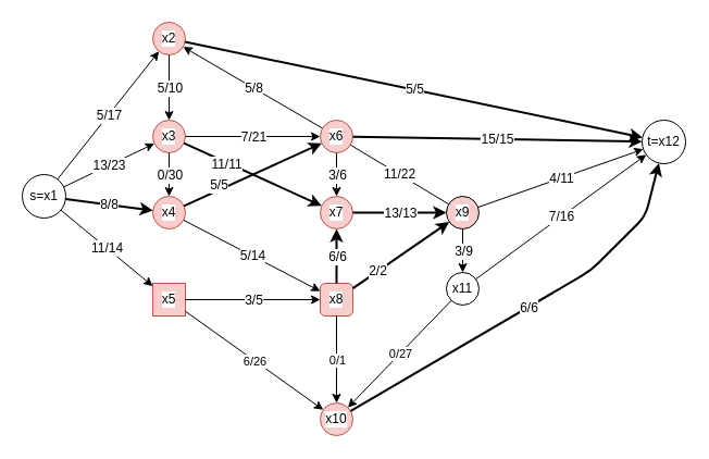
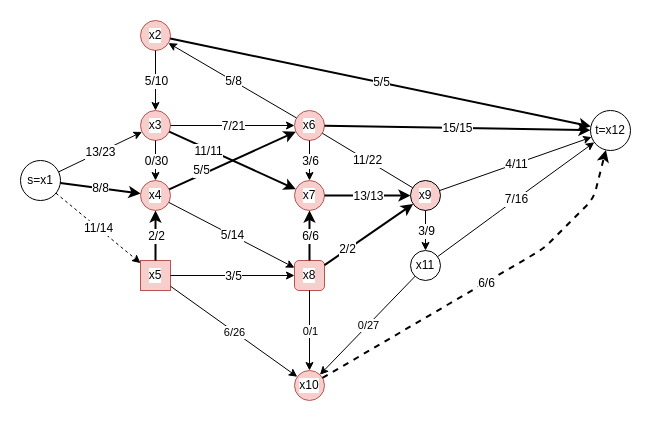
  <mxCell id="0" />
  <mxCell id="1" parent="0" />
  <mxCell id="2" value="s=x1" style="ellipse;whiteSpace=wrap;html=1;aspect=fixed;fontSize=12;labelBackgroundColor=#ffffff;" parent="1" vertex="1"><mxGeometry x="20" y="160" width="40" height="40" as="geometry" /></mxCell>
  <mxCell id="3" value="x2" style="ellipse;whiteSpace=wrap;html=1;aspect=fixed;fontSize=12;labelBackgroundColor=#ffffff;fillColor=#f8cecc;strokeColor=#b85450;" parent="1" vertex="1"><mxGeometry x="140" y="20" width="30" height="30" as="geometry" /></mxCell>
  <mxCell id="4" value="x3" style="ellipse;whiteSpace=wrap;html=1;aspect=fixed;fontSize=12;labelBackgroundColor=#ffffff;fillColor=#f8cecc;strokeColor=#b85450;" parent="1" vertex="1"><mxGeometry x="140" y="110" width="30" height="30" as="geometry" /></mxCell>
  <mxCell id="5" value="x4" style="ellipse;whiteSpace=wrap;html=1;aspect=fixed;fontSize=12;labelBackgroundColor=#ffffff;fillColor=#f8cecc;strokeColor=#b85450;" parent="1" vertex="1"><mxGeometry x="140" y="180" width="30" height="30" as="geometry" /></mxCell>
  <mxCell id="6" value="x5" style="whiteSpace=wrap;html=1;aspect=fixed;labelBackgroundColor=#ffffff;fillColor=#f8cecc;strokeColor=#b85450;rounded=0;" parent="1" vertex="1"><mxGeometry x="140" y="260" width="30" height="30" as="geometry" /></mxCell>
- <mxCell id="7" value="" style="endArrow=classic;html=1;fontSize=12;labelBackgroundColor=#ffffff;" parent="1" source="2" target="3" edge="1"><mxGeometry relative="1" as="geometry"><mxPoint x="80" y="170" as="sourcePoint" /><mxPoint x="120" y="200" as="targetPoint" /></mxGeometry></mxCell>
- <mxCell id="8" value="5/17" style="edgeLabel;resizable=0;html=1;align=center;verticalAlign=middle;fontSize=12;labelBackgroundColor=#ffffff;" parent="7" connectable="0" vertex="1"><mxGeometry relative="1" as="geometry" /></mxCell>
  <mxCell id="9" value="" style="endArrow=classic;html=1;fillColor=#f8cecc;fontSize=12;labelBackgroundColor=#ffffff;" parent="1" source="2" target="4" edge="1"><mxGeometry relative="1" as="geometry"><mxPoint x="10" y="200" as="sourcePoint" /><mxPoint x="110" y="200" as="targetPoint" /></mxGeometry></mxCell>
  <mxCell id="10" value="13/23" style="edgeLabel;resizable=0;html=1;align=center;verticalAlign=middle;fontSize=12;labelBackgroundColor=#ffffff;" parent="9" connectable="0" vertex="1"><mxGeometry relative="1" as="geometry" /></mxCell>
  <mxCell id="11" value="" style="endArrow=classic;html=1;fontSize=12;strokeWidth=2;labelBackgroundColor=#ffffff;" parent="1" source="2" target="5" edge="1"><mxGeometry relative="1" as="geometry"><mxPoint x="0" y="200" as="sourcePoint" /><mxPoint x="100" y="200" as="targetPoint" /></mxGeometry></mxCell>
  <mxCell id="12" value="8/8" style="edgeLabel;resizable=0;html=1;align=center;verticalAlign=middle;fontSize=12;labelBackgroundColor=#ffffff;" parent="11" connectable="0" vertex="1"><mxGeometry relative="1" as="geometry" /></mxCell>
- <mxCell id="13" value="" style="endArrow=classic;html=1;fontSize=12;labelBackgroundColor=#ffffff;" parent="1" source="2" target="6" edge="1"><mxGeometry relative="1" as="geometry"><mxPoint x="0" y="200" as="sourcePoint" /><mxPoint x="100" y="200" as="targetPoint" /></mxGeometry></mxCell>
+ <mxCell id="13" value="" style="endArrow=classic;html=1;fontSize=12;labelBackgroundColor=#ffffff;dashed=1;" parent="1" source="2" target="6" edge="1"><mxGeometry relative="1" as="geometry"><mxPoint x="0" y="200" as="sourcePoint" /><mxPoint x="100" y="200" as="targetPoint" /></mxGeometry></mxCell>
  <mxCell id="14" value="11/14" style="edgeLabel;resizable=0;html=1;align=center;verticalAlign=middle;fontSize=12;labelBackgroundColor=#ffffff;" parent="13" connectable="0" vertex="1"><mxGeometry relative="1" as="geometry" /></mxCell>
  <mxCell id="15" value="" style="endArrow=classic;html=1;fontSize=12;labelBackgroundColor=#ffffff;" parent="1" source="3" target="4" edge="1"><mxGeometry relative="1" as="geometry"><mxPoint x="160" y="200" as="sourcePoint" /><mxPoint x="260" y="200" as="targetPoint" /></mxGeometry></mxCell>
  <mxCell id="16" value="5/10" style="edgeLabel;resizable=0;html=1;align=center;verticalAlign=middle;fontSize=12;labelBackgroundColor=#ffffff;" parent="15" connectable="0" vertex="1"><mxGeometry relative="1" as="geometry" /></mxCell>
  <mxCell id="17" value="t=x12" style="ellipse;whiteSpace=wrap;html=1;aspect=fixed;fontSize=12;" parent="1" vertex="1"><mxGeometry x="590" y="110" width="40" height="40" as="geometry" /></mxCell>
  <mxCell id="18" value="" style="endArrow=classic;html=1;fontSize=12;strokeWidth=2;labelBackgroundColor=#ffffff;" parent="1" source="3" target="17" edge="1"><mxGeometry relative="1" as="geometry"><mxPoint x="170" y="200" as="sourcePoint" /><mxPoint x="270" y="200" as="targetPoint" /></mxGeometry></mxCell>
  <mxCell id="19" value="&lt;font&gt;5/5&lt;/font&gt;" style="edgeLabel;resizable=0;html=1;align=center;verticalAlign=middle;fontSize=12;labelBackgroundColor=#ffffff;" parent="18" connectable="0" vertex="1"><mxGeometry relative="1" as="geometry" /></mxCell>
  <mxCell id="20" value="" style="endArrow=classic;html=1;fontSize=12;labelBackgroundColor=#ffffff;" parent="1" source="4" target="5" edge="1"><mxGeometry relative="1" as="geometry"><mxPoint x="170" y="160" as="sourcePoint" /><mxPoint x="270" y="160" as="targetPoint" /></mxGeometry></mxCell>
  <mxCell id="21" value="0/30" style="edgeLabel;resizable=0;html=1;align=center;verticalAlign=middle;fontSize=12;labelBackgroundColor=#ffffff;" parent="20" connectable="0" vertex="1"><mxGeometry relative="1" as="geometry" /></mxCell>
  <mxCell id="22" value="x6" style="ellipse;whiteSpace=wrap;html=1;aspect=fixed;fontSize=12;labelBackgroundColor=#ffffff;fillColor=#f8cecc;strokeColor=#b85450;" parent="1" vertex="1"><mxGeometry x="294" y="110" width="30" height="30" as="geometry" /></mxCell>
  <mxCell id="23" value="" style="endArrow=classic;html=1;fillColor=#dae8fc;fontSize=12;labelBackgroundColor=#ffffff;" parent="1" source="4" target="22" edge="1"><mxGeometry relative="1" as="geometry"><mxPoint x="170" y="160" as="sourcePoint" /><mxPoint x="270" y="160" as="targetPoint" /></mxGeometry></mxCell>
  <mxCell id="24" value="7/21" style="edgeLabel;resizable=0;html=1;align=center;verticalAlign=middle;fontSize=12;labelBackgroundColor=#ffffff;" parent="23" connectable="0" vertex="1"><mxGeometry relative="1" as="geometry" /></mxCell>
  <mxCell id="25" value="x7" style="ellipse;whiteSpace=wrap;html=1;aspect=fixed;fontSize=12;labelBackgroundColor=#ffffff;fillColor=#f8cecc;strokeColor=#b85450;" parent="1" vertex="1"><mxGeometry x="294" y="180" width="30" height="30" as="geometry" /></mxCell>
  <mxCell id="26" value="" style="endArrow=classic;html=1;strokeWidth=2;fontSize=12;labelBackgroundColor=#ffffff;" parent="1" source="4" target="25" edge="1"><mxGeometry relative="1" as="geometry"><mxPoint x="170" y="160" as="sourcePoint" /><mxPoint x="270" y="160" as="targetPoint" /></mxGeometry></mxCell>
  <mxCell id="27" value="11/11" style="edgeLabel;resizable=0;html=1;align=center;verticalAlign=middle;fontSize=12;labelBackgroundColor=#ffffff;" parent="26" connectable="0" vertex="1"><mxGeometry relative="1" as="geometry"><mxPoint x="-25.07" y="-10.02" as="offset" /></mxGeometry></mxCell>
  <mxCell id="28" value="" style="endArrow=classic;html=1;fontSize=12;strokeWidth=2;labelBackgroundColor=#ffffff;" parent="1" source="5" target="22" edge="1"><mxGeometry relative="1" as="geometry"><mxPoint x="170" y="160" as="sourcePoint" /><mxPoint x="240" y="230" as="targetPoint" /></mxGeometry></mxCell>
  <mxCell id="29" value="&lt;font&gt;5/5&lt;/font&gt;" style="edgeLabel;resizable=0;html=1;align=center;verticalAlign=middle;fontSize=12;labelBackgroundColor=#ffffff;" parent="28" connectable="0" vertex="1"><mxGeometry relative="1" as="geometry"><mxPoint x="-31.95" y="9.96" as="offset" /></mxGeometry></mxCell>
  <mxCell id="30" value="x8" style="whiteSpace=wrap;html=1;aspect=fixed;labelBackgroundColor=#ffffff;fillColor=#f8cecc;strokeColor=#b85450;rounded=1;" parent="1" vertex="1"><mxGeometry x="294" y="260" width="30" height="30" as="geometry" /></mxCell>
  <mxCell id="31" value="" style="endArrow=classic;html=1;fontSize=12;labelBackgroundColor=#ffffff;" parent="1" source="5" target="30" edge="1"><mxGeometry relative="1" as="geometry"><mxPoint x="170" y="160" as="sourcePoint" /><mxPoint x="270" y="160" as="targetPoint" /></mxGeometry></mxCell>
  <mxCell id="32" value="&lt;font&gt;5/14&lt;/font&gt;" style="edgeLabel;resizable=0;html=1;align=center;verticalAlign=middle;fontSize=12;labelBackgroundColor=#ffffff;" parent="31" connectable="0" vertex="1"><mxGeometry relative="1" as="geometry" /></mxCell>
+ <mxCell id="33" value="" style="endArrow=classic;html=1;fontSize=12;strokeWidth=2;labelBackgroundColor=#ffffff;" parent="1" source="6" target="5" edge="1"><mxGeometry relative="1" as="geometry"><mxPoint x="170" y="160" as="sourcePoint" /><mxPoint x="270" y="160" as="targetPoint" /></mxGeometry></mxCell>
+ <mxCell id="34" value="2/2" style="edgeLabel;resizable=0;html=1;align=center;verticalAlign=middle;fontSize=12;labelBackgroundColor=#ffffff;" parent="33" connectable="0" vertex="1"><mxGeometry relative="1" as="geometry" /></mxCell>
  <mxCell id="35" value="" style="endArrow=classic;html=1;fontSize=12;labelBackgroundColor=#ffffff;" parent="1" source="6" target="30" edge="1"><mxGeometry relative="1" as="geometry"><mxPoint x="170" y="160" as="sourcePoint" /><mxPoint x="270" y="160" as="targetPoint" /></mxGeometry></mxCell>
  <mxCell id="36" value="3/5" style="edgeLabel;resizable=0;html=1;align=center;verticalAlign=middle;fontSize=12;labelBackgroundColor=#ffffff;" parent="35" connectable="0" vertex="1"><mxGeometry relative="1" as="geometry" /></mxCell>
  <mxCell id="37" value="x10" style="ellipse;whiteSpace=wrap;html=1;aspect=fixed;labelBackgroundColor=#ffffff;fillColor=#f8cecc;strokeColor=#b85450;" parent="1" vertex="1"><mxGeometry x="294" y="370" width="30" height="30" as="geometry" /></mxCell>
  <mxCell id="38" value="" style="endArrow=classic;html=1;labelBackgroundColor=#ffffff;" parent="1" source="6" target="37" edge="1"><mxGeometry relative="1" as="geometry"><mxPoint x="160" y="200" as="sourcePoint" /><mxPoint x="260" y="200" as="targetPoint" /></mxGeometry></mxCell>
  <mxCell id="39" value="6/26" style="edgeLabel;resizable=0;html=1;align=center;verticalAlign=middle;labelBackgroundColor=#ffffff;" parent="38" connectable="0" vertex="1"><mxGeometry relative="1" as="geometry" /></mxCell>
  <mxCell id="40" value="" style="endArrow=classic;html=1;fontSize=12;labelBackgroundColor=#ffffff;" parent="1" source="22" target="3" edge="1"><mxGeometry relative="1" as="geometry"><mxPoint x="160" y="200" as="sourcePoint" /><mxPoint x="260" y="200" as="targetPoint" /></mxGeometry></mxCell>
  <mxCell id="41" value="&lt;font&gt;5/8&lt;/font&gt;" style="edgeLabel;resizable=0;html=1;align=center;verticalAlign=middle;fontSize=12;labelBackgroundColor=#ffffff;" parent="40" connectable="0" vertex="1"><mxGeometry relative="1" as="geometry" /></mxCell>
  <mxCell id="42" value="" style="endArrow=classic;html=1;fontSize=12;labelBackgroundColor=#ffffff;" parent="1" source="22" target="25" edge="1"><mxGeometry relative="1" as="geometry"><mxPoint x="160" y="200" as="sourcePoint" /><mxPoint x="260" y="200" as="targetPoint" /></mxGeometry></mxCell>
  <mxCell id="43" value="3/6" style="edgeLabel;resizable=0;html=1;align=center;verticalAlign=middle;fontSize=12;labelBackgroundColor=#ffffff;" parent="42" connectable="0" vertex="1"><mxGeometry relative="1" as="geometry" /></mxCell>
  <mxCell id="44" value="" style="endArrow=classic;html=1;fontSize=12;labelBackgroundColor=#ffffff;strokeWidth=2;" parent="1" source="22" target="17" edge="1"><mxGeometry relative="1" as="geometry"><mxPoint x="160" y="200" as="sourcePoint" /><mxPoint x="260" y="200" as="targetPoint" /></mxGeometry></mxCell>
  <mxCell id="45" value="15/15" style="edgeLabel;resizable=0;html=1;align=center;verticalAlign=middle;fontSize=12;labelBackgroundColor=#ffffff;" parent="44" connectable="0" vertex="1"><mxGeometry relative="1" as="geometry" /></mxCell>
  <mxCell id="46" value="x9" style="ellipse;whiteSpace=wrap;html=1;aspect=fixed;fontSize=12;labelBackgroundColor=#ffffff;fillColor=#f8cecc;" parent="1" vertex="1"><mxGeometry x="410" y="180" width="30" height="30" as="geometry" /></mxCell>
  <mxCell id="47" value="" style="endArrow=classic;html=1;fontSize=12;labelBackgroundColor=#ffffff;strokeWidth=2;" parent="1" source="25" target="46" edge="1"><mxGeometry relative="1" as="geometry"><mxPoint x="350" y="200" as="sourcePoint" /><mxPoint x="450" y="200" as="targetPoint" /></mxGeometry></mxCell>
  <mxCell id="48" value="13/13" style="edgeLabel;resizable=0;html=1;align=center;verticalAlign=middle;fontSize=12;labelBackgroundColor=#ffffff;" parent="47" connectable="0" vertex="1"><mxGeometry relative="1" as="geometry" /></mxCell>
  <mxCell id="49" value="x11" style="ellipse;whiteSpace=wrap;html=1;aspect=fixed;fontSize=12;labelBackgroundColor=#ffffff;" parent="1" vertex="1"><mxGeometry x="410" y="250" width="30" height="30" as="geometry" /></mxCell>
  <mxCell id="50" value="" style="endArrow=classic;html=1;fontSize=12;labelBackgroundColor=#ffffff;strokeWidth=2;" parent="1" source="30" target="25" edge="1"><mxGeometry relative="1" as="geometry"><mxPoint x="350" y="200" as="sourcePoint" /><mxPoint x="450" y="200" as="targetPoint" /></mxGeometry></mxCell>
  <mxCell id="51" value="&lt;font&gt;6/6&lt;/font&gt;" style="edgeLabel;resizable=0;html=1;align=center;verticalAlign=middle;fontSize=12;labelBackgroundColor=#ffffff;" parent="50" connectable="0" vertex="1"><mxGeometry relative="1" as="geometry" /></mxCell>
  <mxCell id="52" value="" style="endArrow=classic;html=1;fontSize=12;strokeWidth=2;labelBackgroundColor=#ffffff;" parent="1" source="30" target="46" edge="1"><mxGeometry relative="1" as="geometry"><mxPoint x="350" y="190" as="sourcePoint" /><mxPoint x="450" y="190" as="targetPoint" /></mxGeometry></mxCell>
  <mxCell id="53" value="2/2" style="edgeLabel;resizable=0;html=1;align=center;verticalAlign=middle;fontSize=12;labelBackgroundColor=#ffffff;" parent="52" connectable="0" vertex="1"><mxGeometry relative="1" as="geometry"><mxPoint x="-21.92" y="14.94" as="offset" /></mxGeometry></mxCell>
  <mxCell id="54" value="" style="endArrow=classic;html=1;strokeColor=#000000;labelBackgroundColor=#ffffff;" parent="1" source="30" target="37" edge="1"><mxGeometry relative="1" as="geometry"><mxPoint x="350" y="240" as="sourcePoint" /><mxPoint x="450" y="240" as="targetPoint" /></mxGeometry></mxCell>
  <mxCell id="55" value="0/1" style="edgeLabel;resizable=0;html=1;align=center;verticalAlign=middle;labelBackgroundColor=#ffffff;" parent="54" connectable="0" vertex="1"><mxGeometry relative="1" as="geometry" /></mxCell>
  <mxCell id="56" value="" style="endArrow=none;html=1;fontSize=12;labelBackgroundColor=#ffffff;" parent="1" source="46" target="22" edge="1"><mxGeometry relative="1" as="geometry"><mxPoint x="370" y="190" as="sourcePoint" /><mxPoint x="470" y="190" as="targetPoint" /></mxGeometry></mxCell>
  <mxCell id="57" value="11/22" style="edgeLabel;resizable=0;html=1;align=center;verticalAlign=middle;fontSize=12;labelBackgroundColor=#ffffff;" parent="56" connectable="0" vertex="1"><mxGeometry relative="1" as="geometry" /></mxCell>
  <mxCell id="58" value="" style="endArrow=classic;html=1;strokeColor=#000000;fontSize=12;labelBackgroundColor=#ffffff;" parent="1" source="46" target="49" edge="1"><mxGeometry relative="1" as="geometry"><mxPoint x="370" y="190" as="sourcePoint" /><mxPoint x="470" y="190" as="targetPoint" /></mxGeometry></mxCell>
  <mxCell id="59" value="3/9" style="edgeLabel;resizable=0;html=1;align=center;verticalAlign=middle;fontSize=12;labelBackgroundColor=#ffffff;" parent="58" connectable="0" vertex="1"><mxGeometry relative="1" as="geometry" /></mxCell>
  <mxCell id="60" value="" style="endArrow=classic;html=1;fontSize=12;labelBackgroundColor=#ffffff;" parent="1" source="46" target="17" edge="1"><mxGeometry relative="1" as="geometry"><mxPoint x="370" y="190" as="sourcePoint" /><mxPoint x="470" y="190" as="targetPoint" /></mxGeometry></mxCell>
  <mxCell id="61" value="4/11" style="edgeLabel;resizable=0;html=1;align=center;verticalAlign=middle;fontSize=12;labelBackgroundColor=#ffffff;" parent="60" connectable="0" vertex="1"><mxGeometry relative="1" as="geometry" /></mxCell>
- <mxCell id="62" value="" style="endArrow=classic;html=1;labelBackgroundColor=#ffffff;strokeWidth=2;" parent="1" source="37" target="17" edge="1"><mxGeometry relative="1" as="geometry"><mxPoint x="344.13" y="394.231" as="sourcePoint" /><mxPoint x="619.995" y="155.77" as="targetPoint" /><Array as="points"><mxPoint x="543.04" y="248.11" /><mxPoint x="593.04" y="198.11" /></Array></mxGeometry></mxCell>
+ <mxCell id="62" value="" style="endArrow=classic;html=1;labelBackgroundColor=#ffffff;strokeWidth=2;dashed=1;" parent="1" source="37" target="17" edge="1"><mxGeometry relative="1" as="geometry"><mxPoint x="344.13" y="394.231" as="sourcePoint" /><mxPoint x="619.995" y="155.77" as="targetPoint" /><Array as="points"><mxPoint x="543.04" y="248.11" /><mxPoint x="593.04" y="198.11" /></Array></mxGeometry></mxCell>
  <mxCell id="63" value="6/6" style="edgeLabel;resizable=0;html=1;align=center;verticalAlign=middle;fontSize=12;labelBackgroundColor=#ffffff;" parent="62" connectable="0" vertex="1"><mxGeometry relative="1" as="geometry" /></mxCell>
  <mxCell id="64" value="" style="endArrow=classic;html=1;strokeColor=#000000;labelBackgroundColor=#ffffff;" parent="1" source="49" target="37" edge="1"><mxGeometry relative="1" as="geometry"><mxPoint x="310" y="190" as="sourcePoint" /><mxPoint x="410" y="190" as="targetPoint" /></mxGeometry></mxCell>
  <mxCell id="65" value="0/27" style="edgeLabel;resizable=0;html=1;align=center;verticalAlign=middle;labelBackgroundColor=#ffffff;" parent="64" connectable="0" vertex="1"><mxGeometry relative="1" as="geometry" /></mxCell>
  <mxCell id="66" value="" style="endArrow=classic;html=1;fontSize=12;labelBackgroundColor=#ffffff;" parent="1" source="49" target="17" edge="1"><mxGeometry relative="1" as="geometry"><mxPoint x="310" y="190" as="sourcePoint" /><mxPoint x="410" y="190" as="targetPoint" /><Array as="points"><mxPoint x="500" y="210" /></Array></mxGeometry></mxCell>
  <mxCell id="67" value="&lt;font&gt;7/16&lt;/font&gt;" style="edgeLabel;resizable=0;html=1;align=center;verticalAlign=middle;fontSize=12;labelBackgroundColor=#ffffff;" parent="66" connectable="0" vertex="1"><mxGeometry relative="1" as="geometry" /></mxCell>
